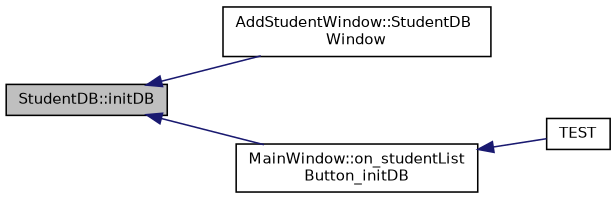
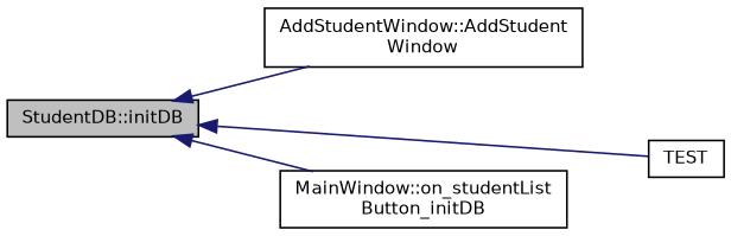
  digraph {
    rankdir=LR
    node [color=black fillcolor=white fontname=Helvetica fontsize=10 shape=record style=filled]
    edge [color=midnightblue dir=back fontname=Helvetica fontsize=10 labelfontname=Helvetica labelfontsize=10 style=solid]
    n1 [fillcolor=grey75 fontcolor=black height=0.2 label="StudentDB::initDB" width=0.4]
-   n2 [height=0.2 label="AddStudentWindow::StudentDB\lWindow" width=0.4]
+   n2 [height=0.2 label="AddStudentWindow::AddStudent\lWindow" width=0.4]
    n3 [height=0.2 label=TEST width=0.4]
    n4 [height=0.2 label="MainWindow::on_studentList\lButton_initDB" width=0.4]
    n1 -> n2
-   n4 -> n3
+   n1 -> n3
    n1 -> n4
  }
